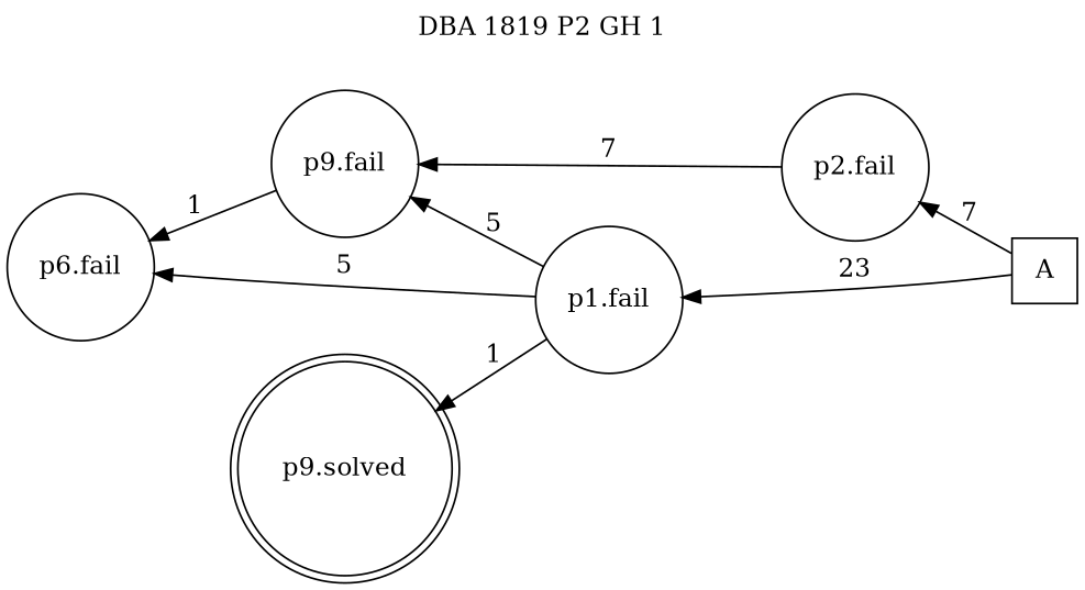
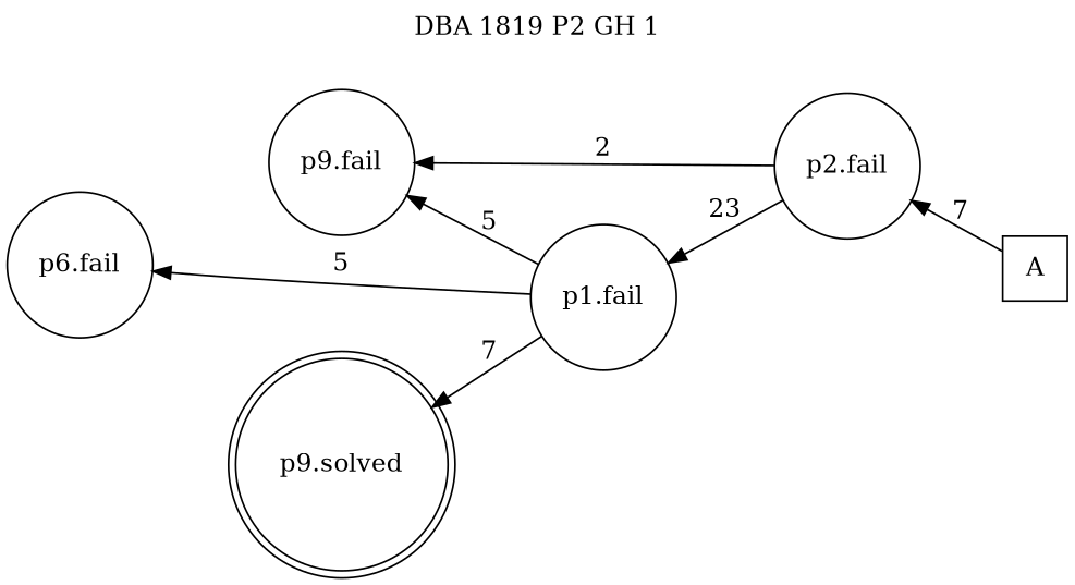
  digraph {
    label=" DBA 1819 P2 GH 1 "
    labelloc=tl
    rankdir=RL
    node [shape=circle]
    n1 [label=A shape=square]
    n2 [label="p2.fail"]
    n3 [label="p1.fail"]
    n4 [label="p9.fail"]
    n5 [label="p6.fail"]
    n6 [label="p9.solved" shape=doublecircle]
    n1 -> n2 [label=7]
-   n1 -> n3 [label=23]
-   n2 -> n4 [label=7]
+   n2 -> n3 [label=23]
+   n2 -> n4 [label=2]
    n3 -> n4 [label=5]
    n3 -> n5 [label=5]
-   n3 -> n6 [label=1]
-   n4 -> n5 [label=1]
+   n3 -> n6 [label=7]
  }
